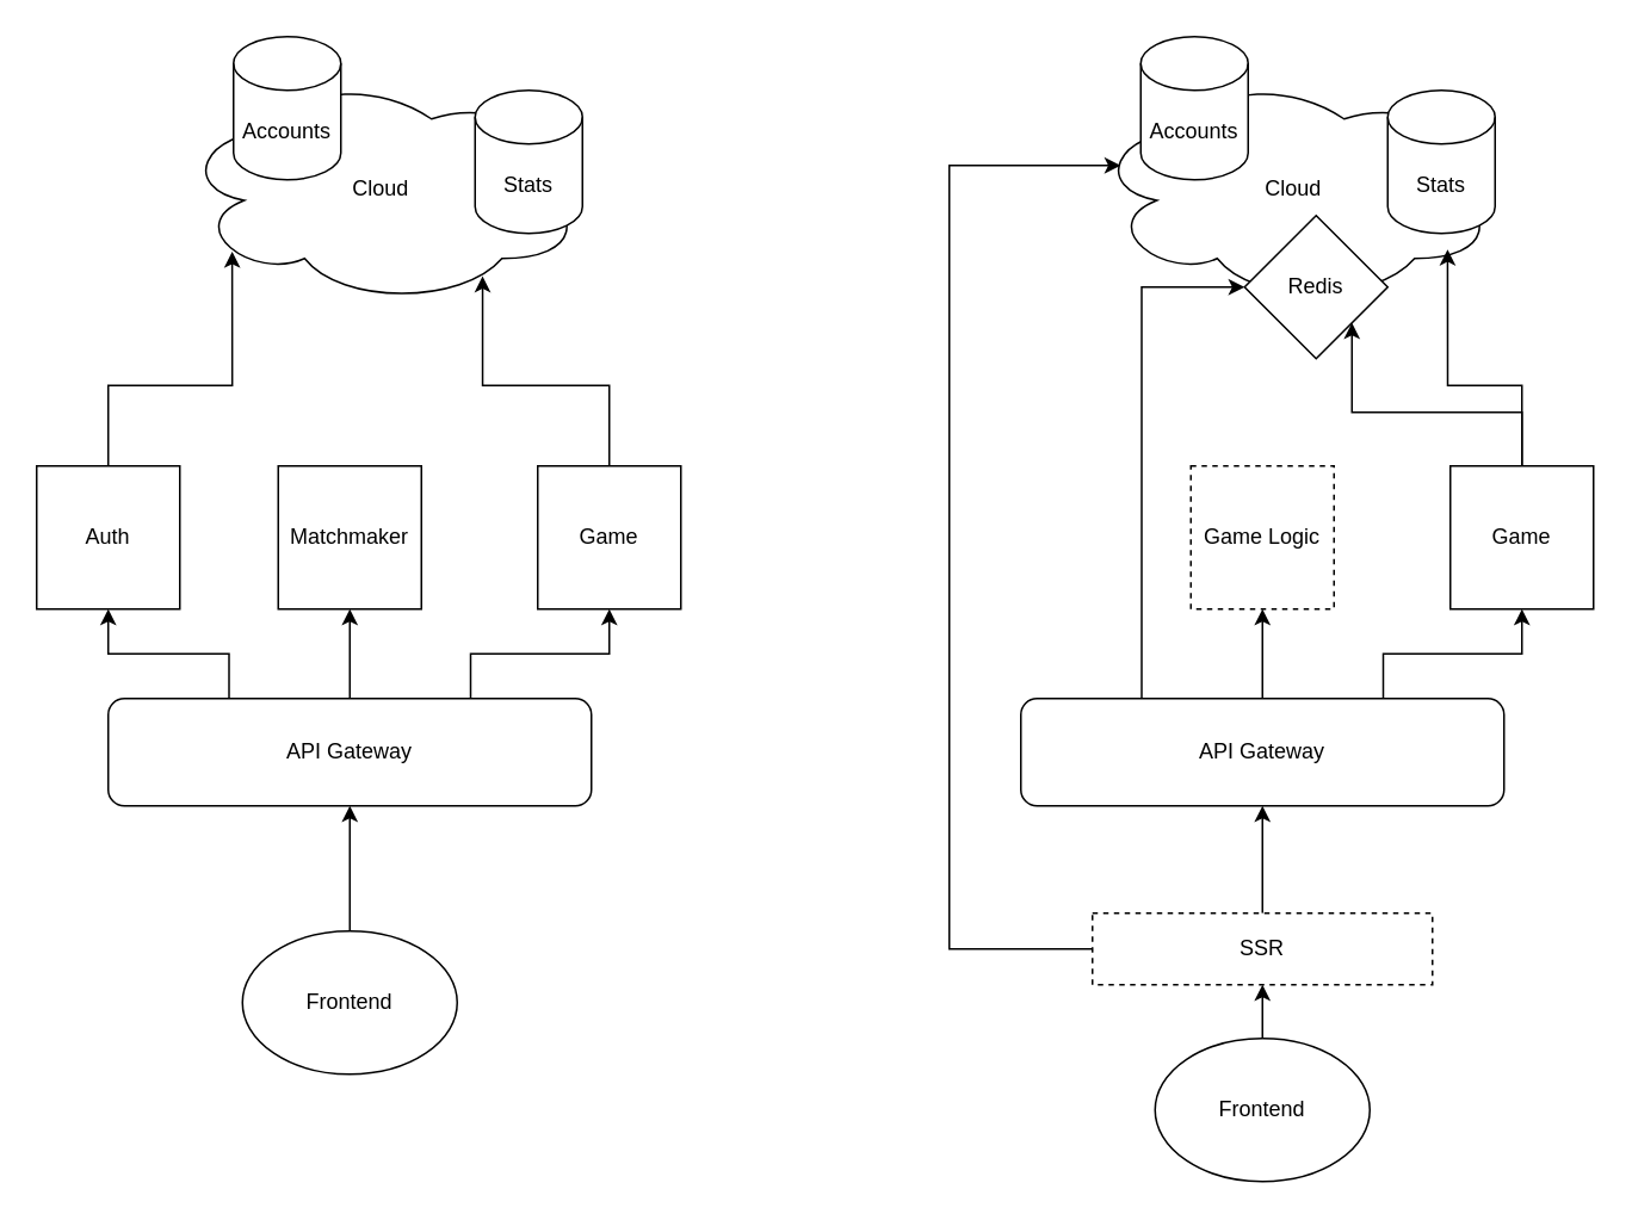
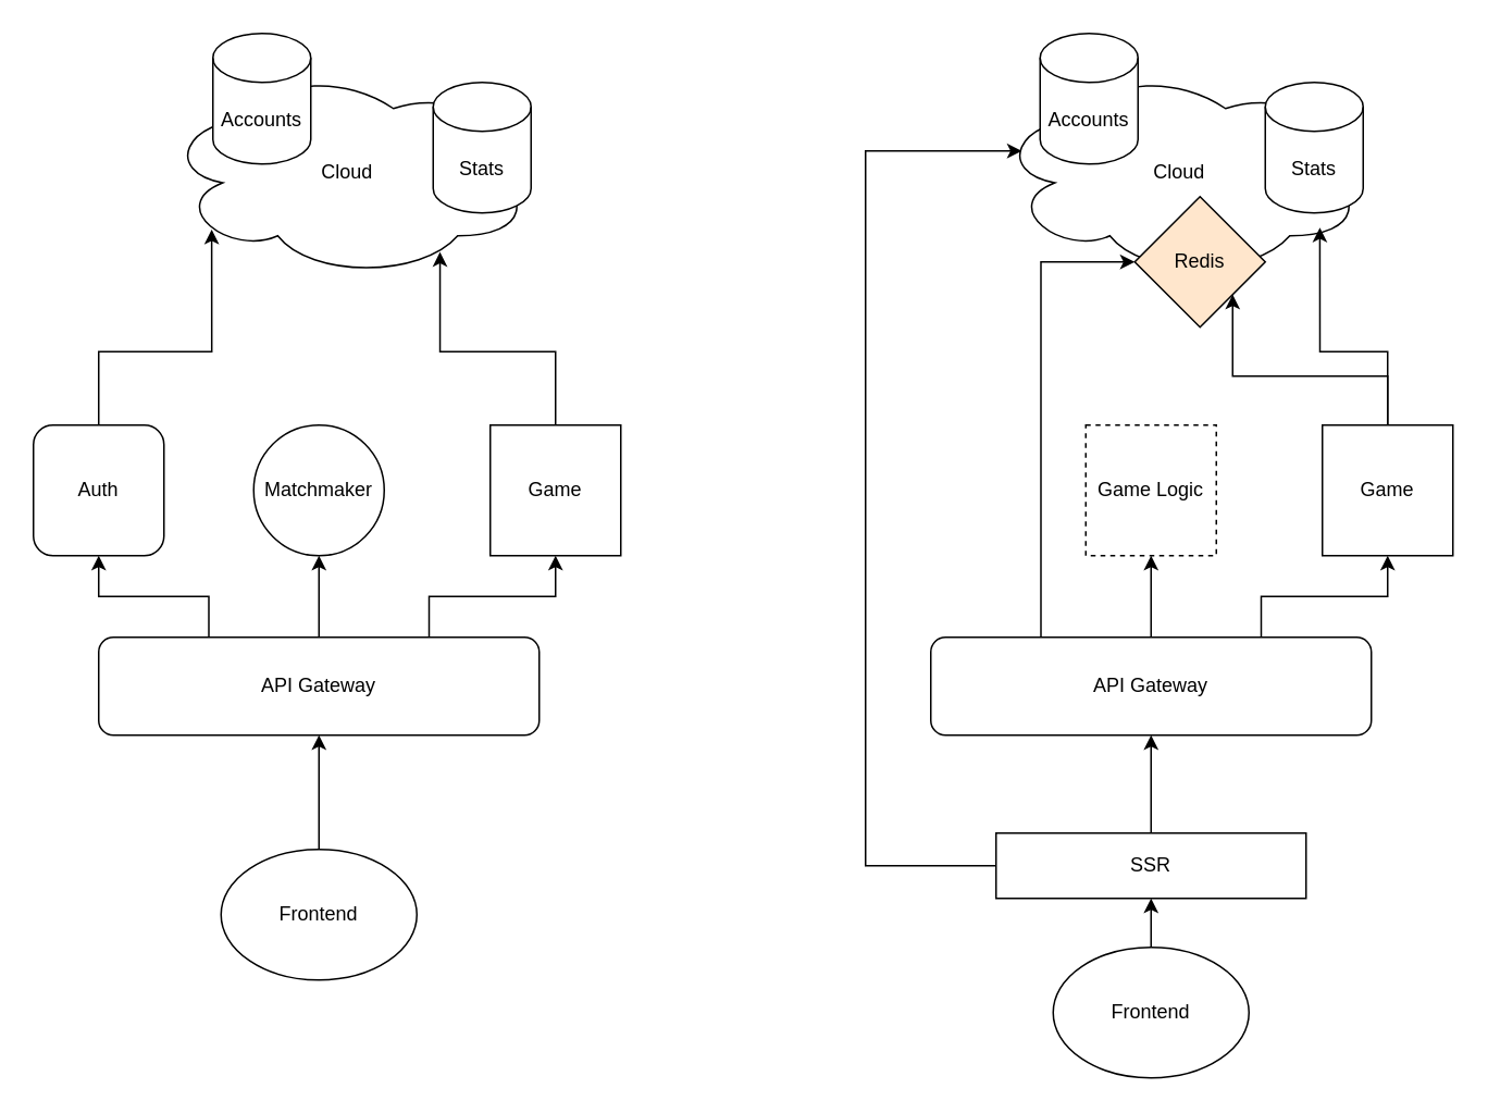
  <mxCell id="0" />
  <mxCell id="1" parent="0" />
  <mxCell id="2" style="edgeStyle=orthogonalEdgeStyle;rounded=0;orthogonalLoop=1;jettySize=auto;html=1;exitX=0.5;exitY=0;exitDx=0;exitDy=0;entryX=0.5;entryY=1;entryDx=0;entryDy=0;" parent="1" source="5" target="9" edge="1"><mxGeometry relative="1" as="geometry" /></mxCell>
  <mxCell id="3" style="edgeStyle=orthogonalEdgeStyle;rounded=0;orthogonalLoop=1;jettySize=auto;html=1;exitX=0.25;exitY=0;exitDx=0;exitDy=0;entryX=0.5;entryY=1;entryDx=0;entryDy=0;" parent="1" source="5" target="8" edge="1"><mxGeometry relative="1" as="geometry" /></mxCell>
  <mxCell id="4" style="edgeStyle=orthogonalEdgeStyle;rounded=0;orthogonalLoop=1;jettySize=auto;html=1;exitX=0.75;exitY=0;exitDx=0;exitDy=0;entryX=0.5;entryY=1;entryDx=0;entryDy=0;" parent="1" source="5" target="10" edge="1"><mxGeometry relative="1" as="geometry" /></mxCell>
  <mxCell id="5" value="API Gateway" style="rounded=1;whiteSpace=wrap;html=1;" parent="1" vertex="1"><mxGeometry x="60" y="390" width="270" height="60" as="geometry" /></mxCell>
  <mxCell id="6" style="edgeStyle=orthogonalEdgeStyle;rounded=0;orthogonalLoop=1;jettySize=auto;html=1;exitX=0.5;exitY=0;exitDx=0;exitDy=0;entryX=0.5;entryY=1;entryDx=0;entryDy=0;" parent="1" source="7" target="5" edge="1"><mxGeometry relative="1" as="geometry" /></mxCell>
  <mxCell id="7" value="Frontend" style="ellipse;whiteSpace=wrap;html=1;" parent="1" vertex="1"><mxGeometry x="135" y="520" width="120" height="80" as="geometry" /></mxCell>
- <mxCell id="8" value="Auth" style="whiteSpace=wrap;html=1;aspect=fixed;" parent="1" vertex="1"><mxGeometry x="20" y="260" width="80" height="80" as="geometry" /></mxCell>
- <mxCell id="9" value="Matchmaker" style="whiteSpace=wrap;html=1;aspect=fixed;" parent="1" vertex="1"><mxGeometry x="155" y="260" width="80" height="80" as="geometry" /></mxCell>
+ <mxCell id="8" value="Auth" style="whiteSpace=wrap;html=1;aspect=fixed;rounded=1;" parent="1" vertex="1"><mxGeometry x="20" y="260" width="80" height="80" as="geometry" /></mxCell>
+ <mxCell id="9" value="Matchmaker" style="ellipse;whiteSpace=wrap;html=1;aspect=fixed;" parent="1" vertex="1"><mxGeometry x="155" y="260" width="80" height="80" as="geometry" /></mxCell>
  <mxCell id="10" value="Game" style="whiteSpace=wrap;html=1;aspect=fixed;" parent="1" vertex="1"><mxGeometry x="300" y="260" width="80" height="80" as="geometry" /></mxCell>
  <mxCell id="11" value="Cloud" style="ellipse;shape=cloud;whiteSpace=wrap;html=1;" parent="1" vertex="1"><mxGeometry x="100" y="40" width="225" height="130" as="geometry" /></mxCell>
  <mxCell id="12" value="Stats" style="shape=cylinder3;whiteSpace=wrap;html=1;boundedLbl=1;backgroundOutline=1;size=15;" parent="1" vertex="1"><mxGeometry x="265" y="50" width="60" height="80" as="geometry" /></mxCell>
  <mxCell id="13" value="Accounts" style="shape=cylinder3;whiteSpace=wrap;html=1;boundedLbl=1;backgroundOutline=1;size=15;" parent="1" vertex="1"><mxGeometry x="130" y="20" width="60" height="80" as="geometry" /></mxCell>
  <mxCell id="14" style="edgeStyle=orthogonalEdgeStyle;rounded=0;orthogonalLoop=1;jettySize=auto;html=1;exitX=0.5;exitY=0;exitDx=0;exitDy=0;entryX=0.13;entryY=0.77;entryDx=0;entryDy=0;entryPerimeter=0;" parent="1" source="8" target="11" edge="1"><mxGeometry relative="1" as="geometry" /></mxCell>
  <mxCell id="15" style="edgeStyle=orthogonalEdgeStyle;rounded=0;orthogonalLoop=1;jettySize=auto;html=1;exitX=0.5;exitY=0;exitDx=0;exitDy=0;entryX=0.752;entryY=0.876;entryDx=0;entryDy=0;entryPerimeter=0;" parent="1" source="10" target="11" edge="1"><mxGeometry relative="1" as="geometry" /></mxCell>
  <mxCell id="16" style="edgeStyle=orthogonalEdgeStyle;rounded=0;orthogonalLoop=1;jettySize=auto;html=1;exitX=0.5;exitY=0;exitDx=0;exitDy=0;entryX=0.5;entryY=1;entryDx=0;entryDy=0;" edge="1" source="19" target="22" parent="1"><mxGeometry relative="1" as="geometry" /></mxCell>
  <mxCell id="17" style="edgeStyle=orthogonalEdgeStyle;rounded=0;orthogonalLoop=1;jettySize=auto;html=1;exitX=0.75;exitY=0;exitDx=0;exitDy=0;entryX=0.5;entryY=1;entryDx=0;entryDy=0;" edge="1" source="19" target="24" parent="1"><mxGeometry relative="1" as="geometry" /></mxCell>
  <mxCell id="18" style="edgeStyle=orthogonalEdgeStyle;rounded=0;orthogonalLoop=1;jettySize=auto;html=1;exitX=0.25;exitY=0;exitDx=0;exitDy=0;entryX=0;entryY=0.5;entryDx=0;entryDy=0;" edge="1" parent="1" source="19" target="30"><mxGeometry relative="1" as="geometry" /></mxCell>
  <mxCell id="19" value="API Gateway" style="rounded=1;whiteSpace=wrap;html=1;" vertex="1" parent="1"><mxGeometry x="570" y="390" width="270" height="60" as="geometry" /></mxCell>
  <mxCell id="20" style="edgeStyle=orthogonalEdgeStyle;rounded=0;orthogonalLoop=1;jettySize=auto;html=1;exitX=0.5;exitY=0;exitDx=0;exitDy=0;entryX=0.5;entryY=1;entryDx=0;entryDy=0;" edge="1" parent="1" source="21" target="32"><mxGeometry relative="1" as="geometry" /></mxCell>
  <mxCell id="21" value="Frontend" style="ellipse;whiteSpace=wrap;html=1;" vertex="1" parent="1"><mxGeometry x="645" y="580" width="120" height="80" as="geometry" /></mxCell>
  <mxCell id="22" value="Game Logic" style="whiteSpace=wrap;html=1;aspect=fixed;dashed=1;" vertex="1" parent="1"><mxGeometry x="665" y="260" width="80" height="80" as="geometry" /></mxCell>
  <mxCell id="23" style="edgeStyle=orthogonalEdgeStyle;rounded=0;orthogonalLoop=1;jettySize=auto;html=1;exitX=0.5;exitY=0;exitDx=0;exitDy=0;entryX=1;entryY=1;entryDx=0;entryDy=0;" edge="1" parent="1" source="24" target="30"><mxGeometry relative="1" as="geometry" /></mxCell>
  <mxCell id="24" value="Game" style="whiteSpace=wrap;html=1;aspect=fixed;" vertex="1" parent="1"><mxGeometry x="810" y="260" width="80" height="80" as="geometry" /></mxCell>
  <mxCell id="25" value="Cloud" style="ellipse;shape=cloud;whiteSpace=wrap;html=1;" vertex="1" parent="1"><mxGeometry x="610" y="40" width="225" height="130" as="geometry" /></mxCell>
  <mxCell id="26" value="Stats" style="shape=cylinder3;whiteSpace=wrap;html=1;boundedLbl=1;backgroundOutline=1;size=15;" vertex="1" parent="1"><mxGeometry x="775" y="50" width="60" height="80" as="geometry" /></mxCell>
  <mxCell id="27" style="edgeStyle=orthogonalEdgeStyle;rounded=0;orthogonalLoop=1;jettySize=auto;html=1;exitX=0.5;exitY=0;exitDx=0;exitDy=0;entryX=0.882;entryY=0.761;entryDx=0;entryDy=0;entryPerimeter=0;" edge="1" source="24" target="25" parent="1"><mxGeometry relative="1" as="geometry" /></mxCell>
  <mxCell id="28" value="Accounts" style="shape=cylinder3;whiteSpace=wrap;html=1;boundedLbl=1;backgroundOutline=1;size=15;" vertex="1" parent="1"><mxGeometry x="637" y="20" width="60" height="80" as="geometry" /></mxCell>
  <mxCell id="29" style="edgeStyle=orthogonalEdgeStyle;rounded=0;orthogonalLoop=1;jettySize=auto;html=1;exitX=0;exitY=0.5;exitDx=0;exitDy=0;entryX=0.07;entryY=0.4;entryDx=0;entryDy=0;entryPerimeter=0;" edge="1" parent="1" source="32" target="25"><mxGeometry relative="1" as="geometry"><Array as="points"><mxPoint x="530" y="530" /><mxPoint x="530" y="92" /></Array></mxGeometry></mxCell>
- <mxCell id="30" value="Redis" style="rhombus;whiteSpace=wrap;html=1;" vertex="1" parent="1"><mxGeometry x="695" y="120" width="80" height="80" as="geometry" /></mxCell>
+ <mxCell id="30" value="Redis" style="rhombus;whiteSpace=wrap;html=1;fillColor=#ffe6cc;" vertex="1" parent="1"><mxGeometry x="695" y="120" width="80" height="80" as="geometry" /></mxCell>
  <mxCell id="31" style="edgeStyle=orthogonalEdgeStyle;rounded=0;orthogonalLoop=1;jettySize=auto;html=1;exitX=0.5;exitY=0;exitDx=0;exitDy=0;entryX=0.5;entryY=1;entryDx=0;entryDy=0;" edge="1" parent="1" source="32" target="19"><mxGeometry relative="1" as="geometry" /></mxCell>
- <mxCell id="32" value="SSR" style="rounded=0;whiteSpace=wrap;html=1;dashed=1;" vertex="1" parent="1"><mxGeometry x="610" y="510" width="190" height="40" as="geometry" /></mxCell>
+ <mxCell id="32" value="SSR" style="rounded=0;whiteSpace=wrap;html=1;" vertex="1" parent="1"><mxGeometry x="610" y="510" width="190" height="40" as="geometry" /></mxCell>
